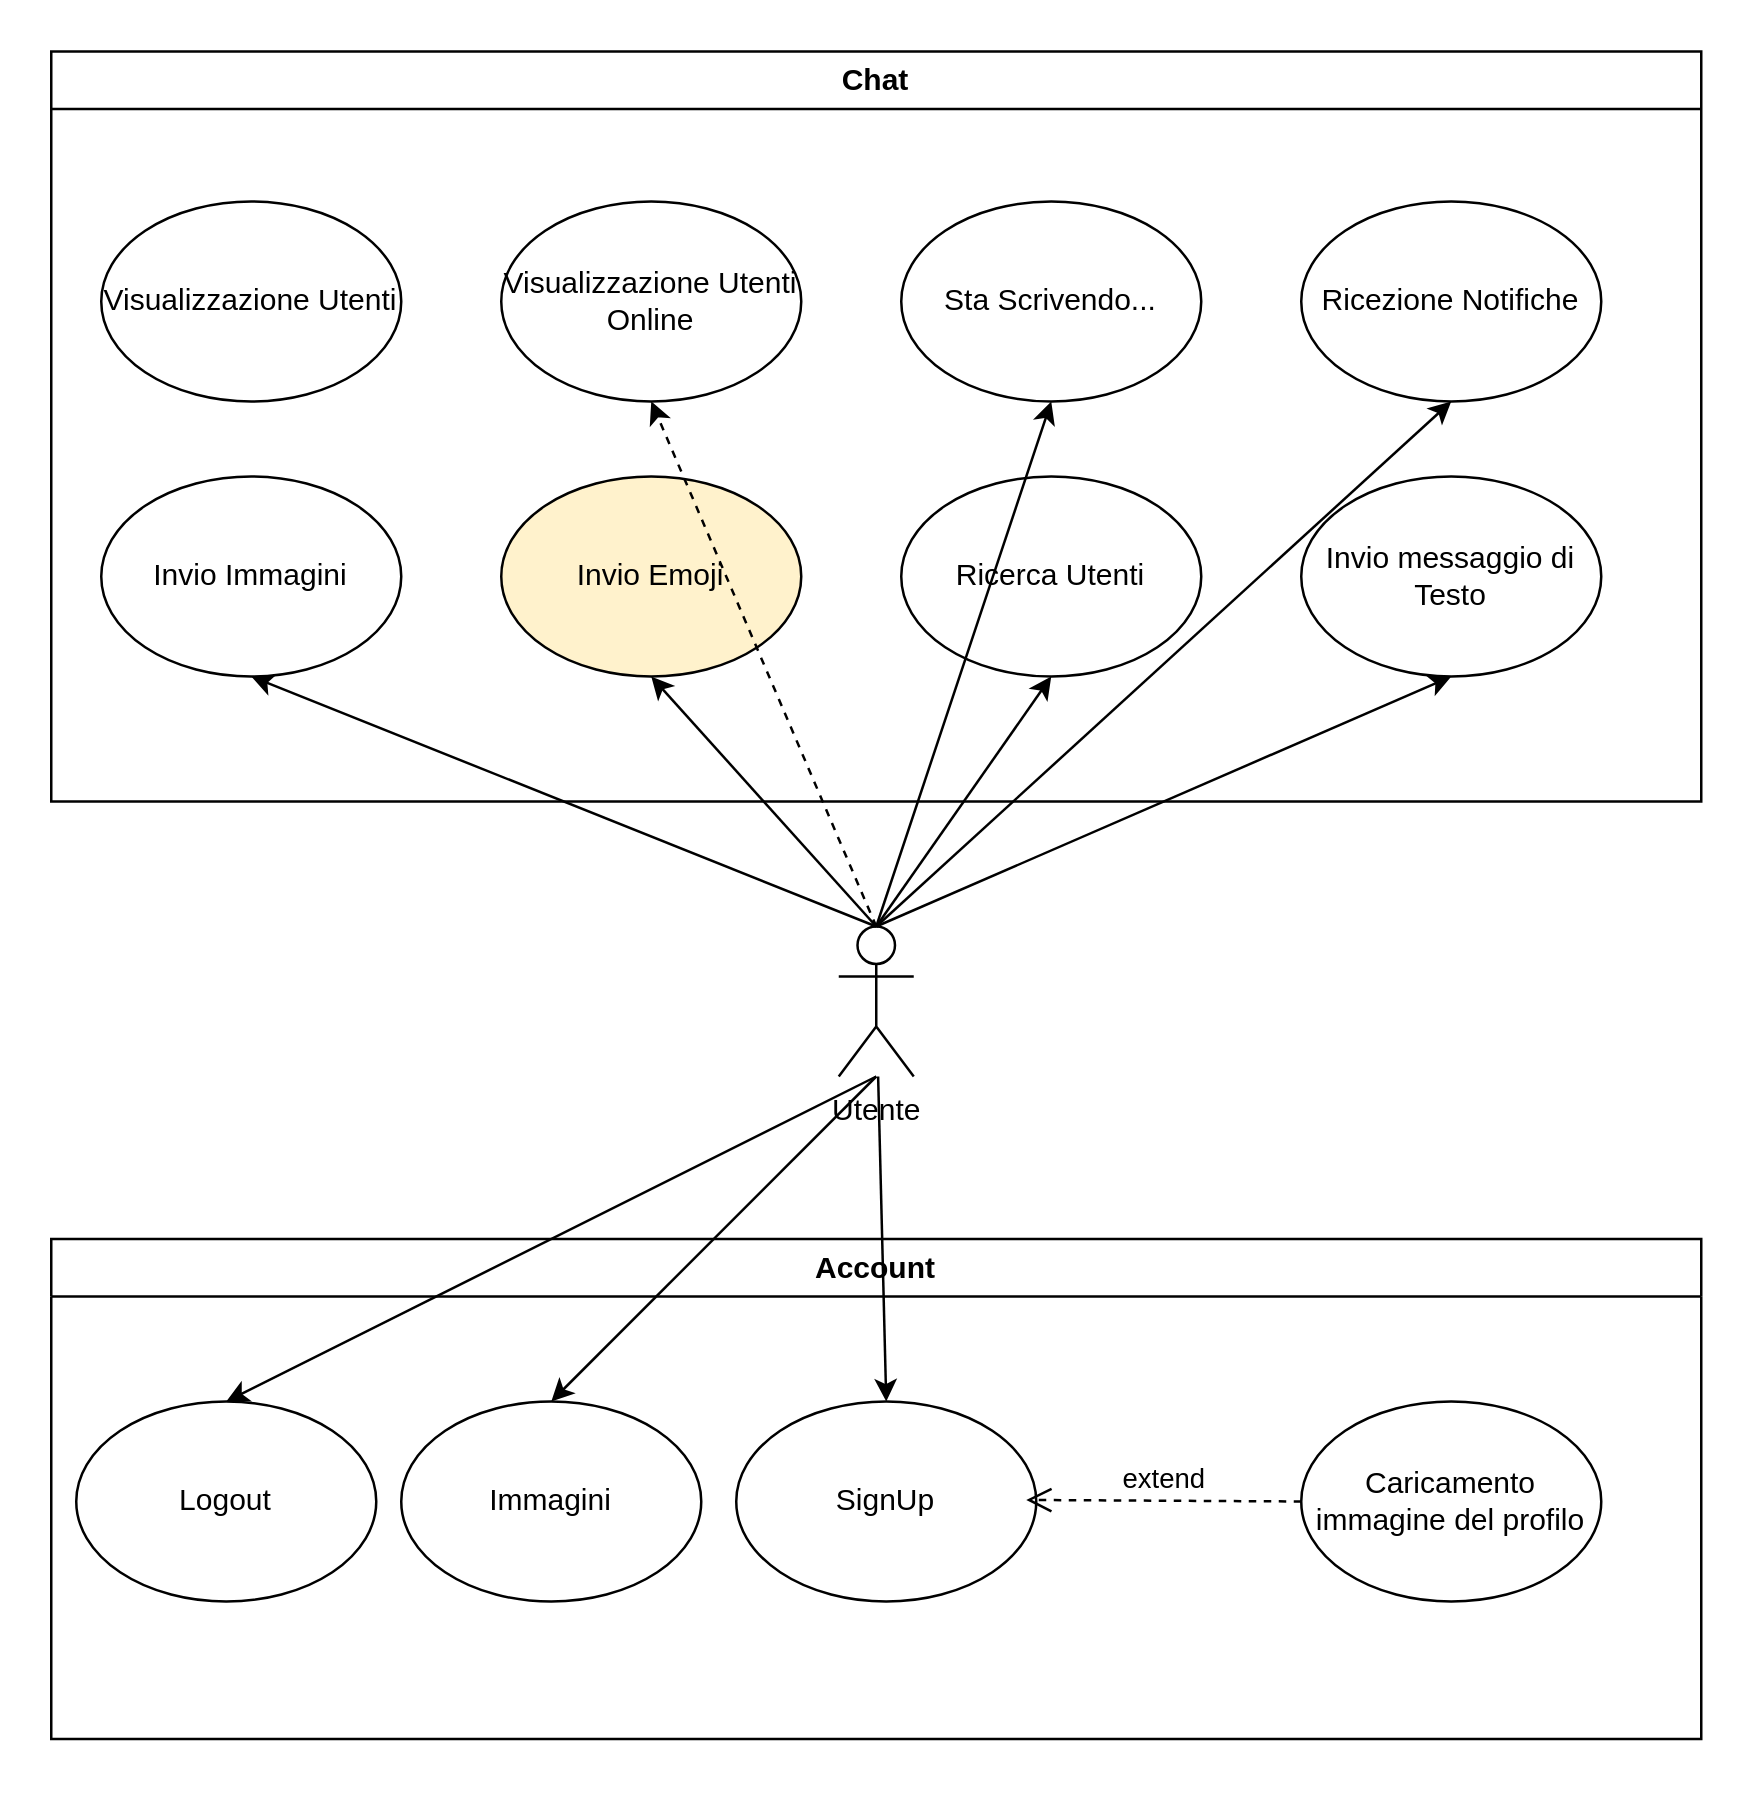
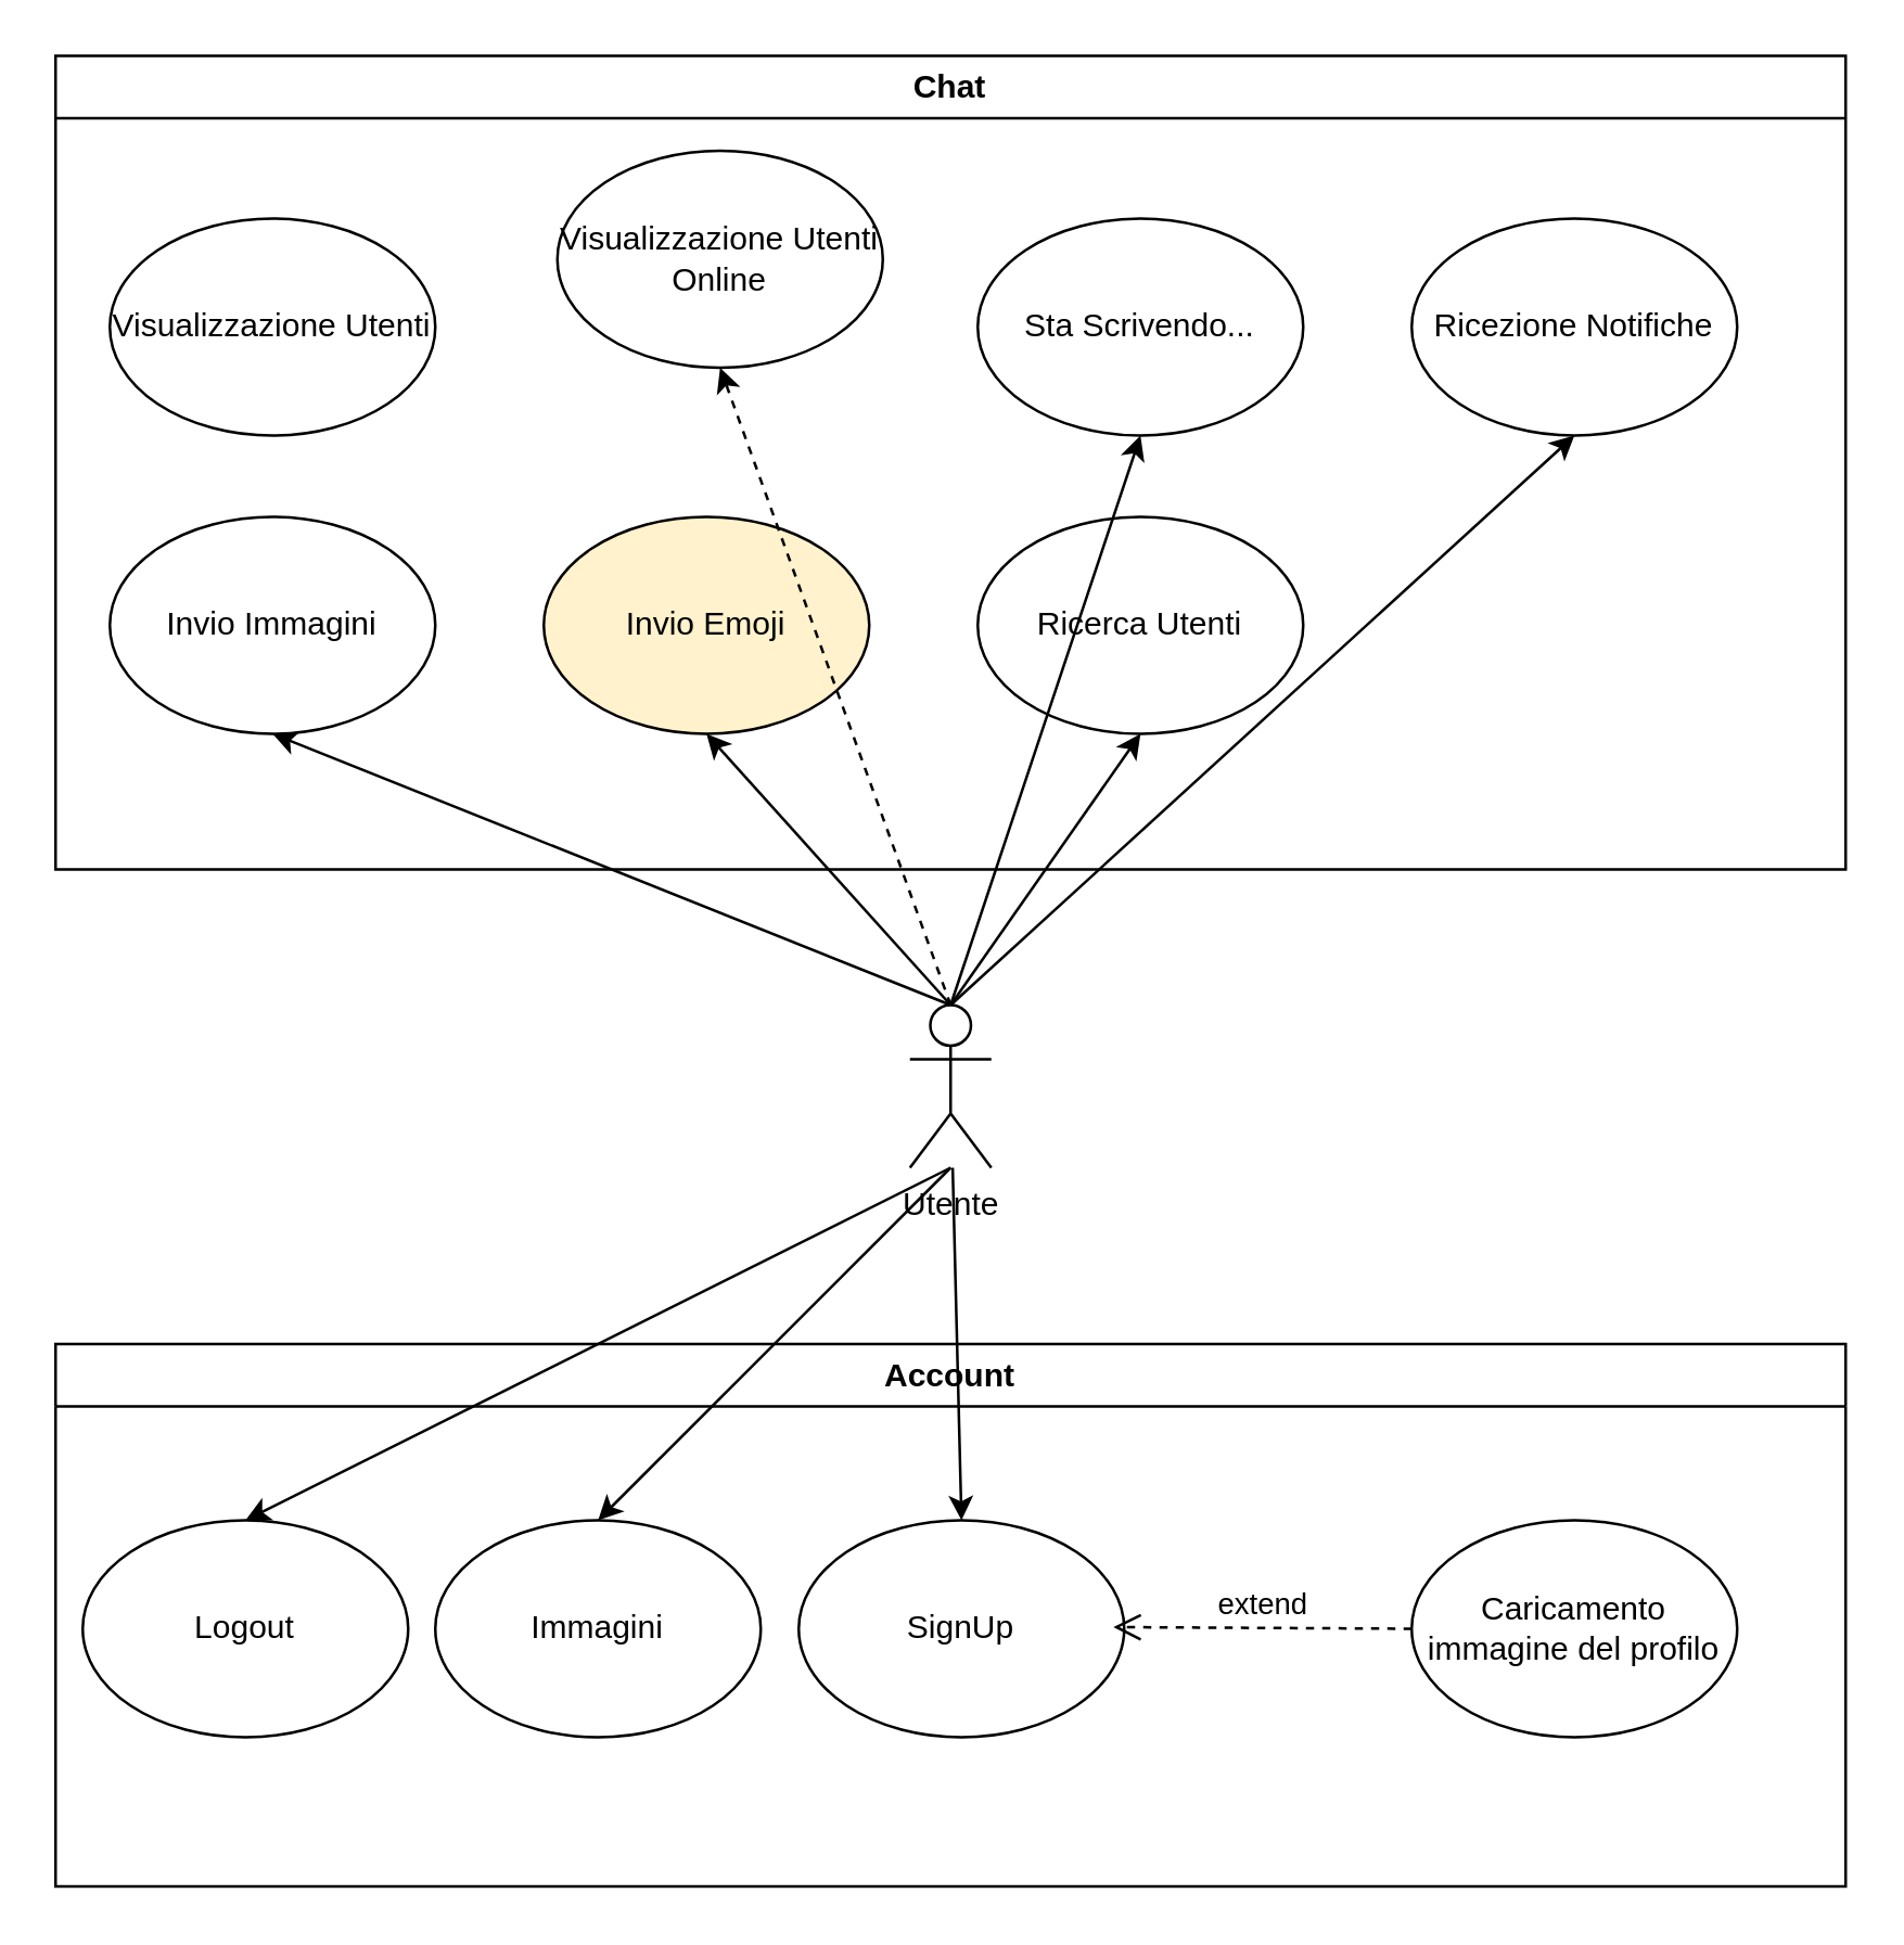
  <mxCell id="0" />
  <mxCell id="1" parent="0" />
  <mxCell id="2" value="Utente" style="shape=umlActor;verticalLabelPosition=bottom;verticalAlign=top;html=1;outlineConnect=0;" vertex="1" parent="1"><mxGeometry x="335" y="370" width="30" height="60" as="geometry" /></mxCell>
  <mxCell id="3" value="Account" style="swimlane;whiteSpace=wrap;html=1;" vertex="1" parent="1"><mxGeometry x="20" y="495" width="660" height="200" as="geometry" /></mxCell>
  <mxCell id="4" value="SignUp" style="ellipse;whiteSpace=wrap;html=1;" vertex="1" parent="3"><mxGeometry x="274" y="65" width="120" height="80" as="geometry" /></mxCell>
  <mxCell id="5" value="Logout" style="ellipse;whiteSpace=wrap;html=1;" vertex="1" parent="3"><mxGeometry x="10" y="65" width="120" height="80" as="geometry" /></mxCell>
  <mxCell id="6" value="Immagini" style="ellipse;whiteSpace=wrap;html=1;" vertex="1" parent="3"><mxGeometry x="140" y="65" width="120" height="80" as="geometry" /></mxCell>
  <mxCell id="7" value="Caricamento immagine del profilo" style="ellipse;whiteSpace=wrap;html=1;" vertex="1" parent="3"><mxGeometry x="500" y="65" width="120" height="80" as="geometry" /></mxCell>
  <mxCell id="8" value="extend" style="html=1;verticalAlign=bottom;endArrow=open;dashed=1;endSize=8;curved=0;rounded=0;exitX=0;exitY=0.5;exitDx=0;exitDy=0;" edge="1" parent="3" source="7"><mxGeometry relative="1" as="geometry"><mxPoint x="470" y="104.38" as="sourcePoint" /><mxPoint x="390" y="104.38" as="targetPoint" /></mxGeometry></mxCell>
  <mxCell id="9" value="" style="endArrow=classic;html=1;rounded=0;entryX=0.5;entryY=0;entryDx=0;entryDy=0;" edge="1" parent="1" target="5"><mxGeometry width="50" height="50" relative="1" as="geometry"><mxPoint x="350" y="430" as="sourcePoint" /><mxPoint x="160" y="410" as="targetPoint" /></mxGeometry></mxCell>
  <mxCell id="10" value="" style="endArrow=classic;html=1;rounded=0;entryX=0.5;entryY=0;entryDx=0;entryDy=0;" edge="1" parent="1" target="6"><mxGeometry width="50" height="50" relative="1" as="geometry"><mxPoint x="350" y="430" as="sourcePoint" /><mxPoint x="190" y="390" as="targetPoint" /></mxGeometry></mxCell>
  <mxCell id="11" value="" style="endArrow=classic;html=1;rounded=0;entryX=0.5;entryY=1;entryDx=0;entryDy=0;exitX=0.5;exitY=0;exitDx=0;exitDy=0;exitPerimeter=0;" edge="1" parent="1" source="2" target="18"><mxGeometry width="50" height="50" relative="1" as="geometry"><mxPoint x="70" y="350" as="sourcePoint" /><mxPoint x="160" y="320" as="targetPoint" /></mxGeometry></mxCell>
  <mxCell id="12" value="" style="endArrow=classic;html=1;rounded=0;entryX=0.5;entryY=1;entryDx=0;entryDy=0;exitX=0.5;exitY=0;exitDx=0;exitDy=0;exitPerimeter=0;" edge="1" parent="1" source="2" target="19"><mxGeometry width="50" height="50" relative="1" as="geometry"><mxPoint x="150" y="360" as="sourcePoint" /><mxPoint x="170" y="320" as="targetPoint" /></mxGeometry></mxCell>
  <mxCell id="13" value="Chat" style="swimlane;whiteSpace=wrap;html=1;" vertex="1" parent="1"><mxGeometry x="20" y="20" width="660" height="300" as="geometry" /></mxCell>
  <mxCell id="14" value="Visualizzazione Utenti" style="ellipse;whiteSpace=wrap;html=1;" vertex="1" parent="13"><mxGeometry x="20" y="60" width="120" height="80" as="geometry" /></mxCell>
- <mxCell id="15" value="Visualizzazione Utenti Online" style="ellipse;whiteSpace=wrap;html=1;" vertex="1" parent="13"><mxGeometry x="180" y="60" width="120" height="80" as="geometry" /></mxCell>
+ <mxCell id="15" value="Visualizzazione Utenti Online" style="ellipse;whiteSpace=wrap;html=1;" vertex="1" parent="13"><mxGeometry x="185" y="35" width="120" height="80" as="geometry" /></mxCell>
  <mxCell id="16" value="Sta Scrivendo..." style="ellipse;whiteSpace=wrap;html=1;" vertex="1" parent="13"><mxGeometry x="340" y="60" width="120" height="80" as="geometry" /></mxCell>
  <mxCell id="17" value="Ricezione Notifiche" style="ellipse;whiteSpace=wrap;html=1;" vertex="1" parent="13"><mxGeometry x="500" y="60" width="120" height="80" as="geometry" /></mxCell>
  <mxCell id="18" value="Invio Immagini" style="ellipse;whiteSpace=wrap;html=1;" vertex="1" parent="13"><mxGeometry x="20" y="170" width="120" height="80" as="geometry" /></mxCell>
  <mxCell id="19" value="Invio Emoji" style="ellipse;whiteSpace=wrap;html=1;fillColor=#fff2cc;" vertex="1" parent="13"><mxGeometry x="180" y="170" width="120" height="80" as="geometry" /></mxCell>
  <mxCell id="20" value="Ricerca Utenti" style="ellipse;whiteSpace=wrap;html=1;" vertex="1" parent="13"><mxGeometry x="340" y="170" width="120" height="80" as="geometry" /></mxCell>
- <mxCell id="21" value="Invio messaggio di Testo" style="ellipse;whiteSpace=wrap;html=1;" vertex="1" parent="13"><mxGeometry x="500" y="170" width="120" height="80" as="geometry" /></mxCell>
  <mxCell id="22" value="" style="endArrow=classic;html=1;rounded=0;entryX=0.5;entryY=1;entryDx=0;entryDy=0;exitX=0.5;exitY=0;exitDx=0;exitDy=0;exitPerimeter=0;" edge="1" parent="1" source="2" target="16"><mxGeometry width="50" height="50" relative="1" as="geometry"><mxPoint x="150" y="410" as="sourcePoint" /><mxPoint x="200" y="360" as="targetPoint" /></mxGeometry></mxCell>
  <mxCell id="23" value="" style="endArrow=classic;html=1;rounded=0;entryX=0.5;entryY=1;entryDx=0;entryDy=0;exitX=0.5;exitY=0;exitDx=0;exitDy=0;exitPerimeter=0;" edge="1" parent="1" source="2" target="20"><mxGeometry width="50" height="50" relative="1" as="geometry"><mxPoint x="130" y="390" as="sourcePoint" /><mxPoint x="180" y="340" as="targetPoint" /></mxGeometry></mxCell>
  <mxCell id="24" value="" style="endArrow=classic;html=1;rounded=0;entryX=0.5;entryY=1;entryDx=0;entryDy=0;exitX=0.5;exitY=0;exitDx=0;exitDy=0;exitPerimeter=0;dashed=1;" edge="1" parent="1" source="2" target="15"><mxGeometry width="50" height="50" relative="1" as="geometry"><mxPoint x="130" y="340" as="sourcePoint" /><mxPoint x="180" y="330" as="targetPoint" /></mxGeometry></mxCell>
- <mxCell id="25" value="" style="endArrow=classic;html=1;rounded=0;entryX=0.5;entryY=1;entryDx=0;entryDy=0;exitX=0.5;exitY=0;exitDx=0;exitDy=0;exitPerimeter=0;" edge="1" parent="1" source="2" target="21"><mxGeometry width="50" height="50" relative="1" as="geometry"><mxPoint x="160" y="410" as="sourcePoint" /><mxPoint x="210" y="360" as="targetPoint" /></mxGeometry></mxCell>
  <mxCell id="26" value="" style="endArrow=classic;html=1;rounded=0;entryX=0.5;entryY=1;entryDx=0;entryDy=0;exitX=0.5;exitY=0;exitDx=0;exitDy=0;exitPerimeter=0;" edge="1" parent="1" source="2" target="17"><mxGeometry width="50" height="50" relative="1" as="geometry"><mxPoint x="150" y="410" as="sourcePoint" /><mxPoint x="200" y="360" as="targetPoint" /></mxGeometry></mxCell>
  <mxCell id="27" value="" style="endArrow=classic;html=1;rounded=0;entryX=0.5;entryY=0;entryDx=0;entryDy=0;" edge="1" parent="1" source="2" target="4"><mxGeometry width="50" height="50" relative="1" as="geometry"><mxPoint x="140" y="420" as="sourcePoint" /><mxPoint x="410" y="520" as="targetPoint" /></mxGeometry></mxCell>
